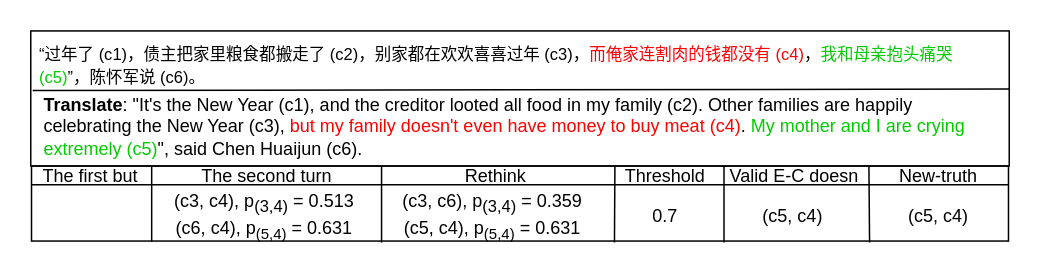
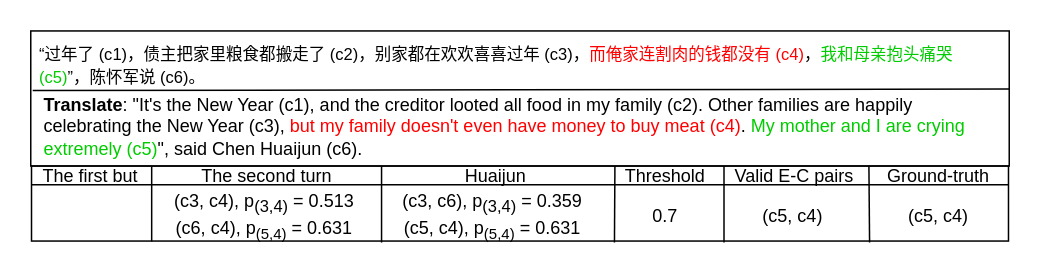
  <mxCell id="0" />
  <mxCell id="1" parent="0" />
  <mxCell id="2" value="" style="endArrow=none;html=1;exitX=0;exitY=0.25;exitDx=0;exitDy=0;entryX=1;entryY=0.25;entryDx=0;entryDy=0;" edge="1" parent="1" source="19" target="19"><mxGeometry width="50" height="50" relative="1" as="geometry"><mxPoint x="89.75" y="240" as="sourcePoint" /><mxPoint x="139.75" y="190" as="targetPoint" /></mxGeometry></mxCell>
  <mxCell id="3" value="" style="rounded=0;whiteSpace=wrap;html=1;shadow=0;glass=0;sketch=0;strokeWidth=1;gradientColor=#FFFFFF;fillColor=none;" vertex="1" parent="1"><mxGeometry width="652" height="90" as="geometry" x="20" y="20" /></mxCell>
  <mxCell id="4" value="&lt;b&gt;Translate&lt;/b&gt;: &quot;It's the New Year (c1), and the creditor looted all food in my family (c2). Other families are happily celebrating the New Year (c3), &lt;font color=&quot;#ff0000&quot;&gt;but my family doesn't even have money to buy meat (c4)&lt;/font&gt;. &lt;font color=&quot;#00cc00&quot;&gt;My mother and I are crying extremely (c5)&lt;/font&gt;&quot;, said Chen Huaijun (c6).&lt;p style=&quot;line-height: 140%&quot;&gt;&lt;/p&gt;" style="text;html=1;fillColor=none;align=left;verticalAlign=middle;whiteSpace=wrap;rounded=0;strokeWidth=0;" vertex="1" parent="1"><mxGeometry x="27.07" y="72" width="639" height="35" as="geometry" /></mxCell>
- <mxCell id="5" value="New-truth" style="text;html=1;strokeColor=none;fillColor=none;align=center;verticalAlign=middle;whiteSpace=wrap;rounded=0;shadow=0;glass=0;sketch=0;" vertex="1" parent="1"><mxGeometry x="584.07" y="107" width="82" height="20" as="geometry" /></mxCell>
+ <mxCell id="5" value="Ground-truth" style="text;html=1;strokeColor=none;fillColor=none;align=center;verticalAlign=middle;whiteSpace=wrap;rounded=0;shadow=0;glass=0;sketch=0;" vertex="1" parent="1"><mxGeometry x="584.07" y="107" width="82" height="20" as="geometry" /></mxCell>
  <mxCell id="6" value="&lt;font style=&quot;font-size: 12px&quot;&gt;The first but&lt;/font&gt;" style="text;html=1;strokeColor=none;fillColor=none;align=center;verticalAlign=middle;whiteSpace=wrap;rounded=0;shadow=0;glass=0;sketch=0;" vertex="1" parent="1"><mxGeometry x="24.32" y="107" width="72.25" height="20" as="geometry" /></mxCell>
  <mxCell id="7" value="The second turn" style="text;html=1;strokeColor=none;fillColor=none;align=center;verticalAlign=middle;whiteSpace=wrap;rounded=0;shadow=0;glass=0;sketch=0;" vertex="1" parent="1"><mxGeometry x="127.94" y="107" width="99" height="20" as="geometry" /></mxCell>
- <mxCell id="8" value="Rethink" style="text;html=1;strokeColor=none;fillColor=none;align=center;verticalAlign=middle;whiteSpace=wrap;rounded=0;shadow=0;glass=0;sketch=0;" vertex="1" parent="1"><mxGeometry x="289.94" y="107" width="80" height="20" as="geometry" /></mxCell>
- <mxCell id="9" value="Valid E-C doesn" style="text;html=1;strokeColor=none;fillColor=none;align=center;verticalAlign=middle;whiteSpace=wrap;rounded=0;shadow=0;glass=0;sketch=0;" vertex="1" parent="1"><mxGeometry x="482.94" y="107" width="92" height="20" as="geometry" /></mxCell>
+ <mxCell id="8" value="Huaijun" style="text;html=1;strokeColor=none;fillColor=none;align=center;verticalAlign=middle;whiteSpace=wrap;rounded=0;shadow=0;glass=0;sketch=0;" vertex="1" parent="1"><mxGeometry x="289.94" y="107" width="80" height="20" as="geometry" /></mxCell>
+ <mxCell id="9" value="Valid E-C pairs" style="text;html=1;strokeColor=none;fillColor=none;align=center;verticalAlign=middle;whiteSpace=wrap;rounded=0;shadow=0;glass=0;sketch=0;" vertex="1" parent="1"><mxGeometry x="482.94" y="107" width="92" height="20" as="geometry" /></mxCell>
  <mxCell id="10" value="&lt;p&gt;(c3, c4), p&lt;sub&gt;&lt;font style=&quot;font-size: 11px&quot;&gt;(3,4)&lt;/font&gt;&lt;/sub&gt; = 0.513&amp;nbsp; (c6, c4), p&lt;sub&gt;(5,4)&lt;/sub&gt; = 0.631&amp;nbsp;&lt;br&gt;&lt;/p&gt;" style="text;html=1;strokeColor=none;fillColor=none;align=center;verticalAlign=middle;whiteSpace=wrap;rounded=0;shadow=0;glass=0;sketch=0;" vertex="1" parent="1"><mxGeometry x="104.94" y="127" width="145" height="34" as="geometry" /></mxCell>
  <mxCell id="11" value="(c5, c4)" style="text;html=1;strokeColor=none;fillColor=none;align=center;verticalAlign=middle;whiteSpace=wrap;rounded=0;shadow=0;glass=0;sketch=0;" vertex="1" parent="1"><mxGeometry x="480.69" y="134" width="94.25" height="20" as="geometry" /></mxCell>
  <mxCell id="12" value="Threshold" style="text;html=1;strokeColor=none;fillColor=none;align=center;verticalAlign=middle;whiteSpace=wrap;rounded=0;shadow=0;glass=0;sketch=0;" vertex="1" parent="1"><mxGeometry x="415.94" y="107" width="54" height="20" as="geometry" /></mxCell>
  <mxCell id="13" value="0.7" style="text;html=1;strokeColor=none;fillColor=none;align=center;verticalAlign=middle;whiteSpace=wrap;rounded=0;shadow=0;glass=0;sketch=0;" vertex="1" parent="1"><mxGeometry x="422.94" y="134" width="40" height="20" as="geometry" /></mxCell>
  <mxCell id="14" value="&lt;span style=&quot;font-size: 11px&quot;&gt;“过年了 (c1)，债主把家里粮食都搬走了 (c2)，别家都在欢欢喜喜过年 (c3)，&lt;font color=&quot;#ff0000&quot;&gt;而俺家连割肉的钱都没有 (c4)&lt;/font&gt;，&lt;font color=&quot;#00cc00&quot;&gt;我和母亲抱头痛哭 (c5)&lt;/font&gt;”，陈怀军说 (c6)。&lt;/span&gt;" style="text;html=1;strokeColor=none;fillColor=none;align=left;verticalAlign=middle;whiteSpace=wrap;rounded=0;" vertex="1" parent="1"><mxGeometry x="24.32" y="30" width="641" height="25" as="geometry" /></mxCell>
  <mxCell id="15" value="(c5, c4)" style="text;html=1;strokeColor=none;fillColor=none;align=center;verticalAlign=middle;whiteSpace=wrap;rounded=0;shadow=0;glass=0;sketch=0;" vertex="1" parent="1"><mxGeometry x="577.95" y="134" width="94.25" height="20" as="geometry" /></mxCell>
  <mxCell id="16" value="" style="endArrow=none;html=1;entryX=0.123;entryY=0.016;entryDx=0;entryDy=0;entryPerimeter=0;endSize=7;startSize=7;" edge="1" parent="1"><mxGeometry width="50" height="50" relative="1" as="geometry"><mxPoint x="253.75" y="161" as="sourcePoint" /><mxPoint x="253.75" y="110" as="targetPoint" /></mxGeometry></mxCell>
  <mxCell id="17" value="" style="endArrow=none;html=1;entryX=0.123;entryY=0.016;entryDx=0;entryDy=0;entryPerimeter=0;endSize=7;startSize=7;" edge="1" parent="1"><mxGeometry width="50" height="50" relative="1" as="geometry"><mxPoint x="408.94" y="161" as="sourcePoint" /><mxPoint x="409.246" y="110" as="targetPoint" /></mxGeometry></mxCell>
  <mxCell id="18" value="" style="endArrow=none;html=1;entryX=0.123;entryY=0.016;entryDx=0;entryDy=0;entryPerimeter=0;endSize=7;startSize=7;" edge="1" parent="1"><mxGeometry width="50" height="50" relative="1" as="geometry"><mxPoint x="578.94" y="161" as="sourcePoint" /><mxPoint x="578.496" y="110" as="targetPoint" /></mxGeometry></mxCell>
  <mxCell id="19" value="" style="rounded=0;whiteSpace=wrap;html=1;shadow=0;glass=0;sketch=0;strokeWidth=1;fillColor=none;gradientColor=#FFFFFF;" vertex="1" parent="1"><mxGeometry x="20.5" y="110" width="651" height="50" as="geometry" /></mxCell>
  <mxCell id="20" value="" style="endArrow=none;html=1;startSize=7;endSize=7;" edge="1" parent="1"><mxGeometry width="50" height="50" relative="1" as="geometry"><mxPoint x="481.94" y="161" as="sourcePoint" /><mxPoint x="481.94" y="110" as="targetPoint" /></mxGeometry></mxCell>
  <mxCell id="21" value="" style="endArrow=none;html=1;entryX=0.123;entryY=0.005;entryDx=0;entryDy=0;entryPerimeter=0;exitX=0.123;exitY=1.005;exitDx=0;exitDy=0;exitPerimeter=0;" edge="1" parent="1" source="19" target="19"><mxGeometry width="50" height="50" relative="1" as="geometry"><mxPoint x="69.94" y="262" as="sourcePoint" /><mxPoint x="119.94" y="212" as="targetPoint" /></mxGeometry></mxCell>
  <mxCell id="22" value="" style="endArrow=none;html=1;exitX=0.002;exitY=0.441;exitDx=0;exitDy=0;exitPerimeter=0;entryX=1;entryY=0.43;entryDx=0;entryDy=0;entryPerimeter=0;" edge="1" parent="1" source="3" target="3"><mxGeometry width="50" height="50" relative="1" as="geometry"><mxPoint x="109.75" y="330" as="sourcePoint" /><mxPoint x="159.75" y="280" as="targetPoint" /></mxGeometry></mxCell>
  <mxCell id="23" value="&lt;p&gt;(c3, c6), p&lt;sub&gt;&lt;font style=&quot;font-size: 11px&quot;&gt;(3,4)&lt;/font&gt;&lt;/sub&gt; = 0.359&amp;nbsp; (c5, c4), p&lt;sub&gt;(5,4)&lt;/sub&gt; = 0.631&amp;nbsp;&lt;br&gt;&lt;/p&gt;" style="text;html=1;strokeColor=none;fillColor=none;align=center;verticalAlign=middle;whiteSpace=wrap;rounded=0;shadow=0;glass=0;sketch=0;" vertex="1" parent="1"><mxGeometry x="257.44" y="127" width="145" height="34" as="geometry" /></mxCell>
